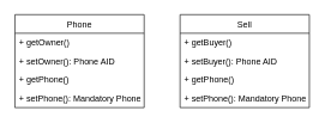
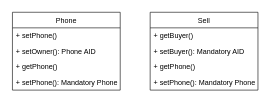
  <mxCell id="0" />
  <mxCell id="1" parent="0" />
  <mxCell id="2" value="Phone" style="swimlane;fontStyle=0;childLayout=stackLayout;horizontal=1;startSize=26;fillColor=none;horizontalStack=0;resizeParent=1;resizeParentMax=0;resizeLast=0;collapsible=1;marginBottom=0;" vertex="1" parent="1"><mxGeometry x="20" y="20" width="180" height="130" as="geometry" /></mxCell>
- <mxCell id="3" value="+ getOwner()" style="text;strokeColor=none;fillColor=none;align=left;verticalAlign=top;spacingLeft=4;spacingRight=4;overflow=hidden;rotatable=0;points=[[0,0.5],[1,0.5]];portConstraint=eastwest;" vertex="1" parent="2"><mxGeometry y="26" width="180" height="26" as="geometry" /></mxCell>
+ <mxCell id="3" value="+ setPhone()" style="text;strokeColor=none;fillColor=none;align=left;verticalAlign=top;spacingLeft=4;spacingRight=4;overflow=hidden;rotatable=0;points=[[0,0.5],[1,0.5]];portConstraint=eastwest;" vertex="1" parent="2"><mxGeometry y="26" width="180" height="26" as="geometry" /></mxCell>
  <mxCell id="4" value="+ setOwner(): Phone AID" style="text;strokeColor=none;fillColor=none;align=left;verticalAlign=top;spacingLeft=4;spacingRight=4;overflow=hidden;rotatable=0;points=[[0,0.5],[1,0.5]];portConstraint=eastwest;" vertex="1" parent="2"><mxGeometry y="52" width="180" height="26" as="geometry" /></mxCell>
  <mxCell id="5" value="+ getPhone()" style="text;strokeColor=none;fillColor=none;align=left;verticalAlign=top;spacingLeft=4;spacingRight=4;overflow=hidden;rotatable=0;points=[[0,0.5],[1,0.5]];portConstraint=eastwest;" vertex="1" parent="2"><mxGeometry y="78" width="180" height="26" as="geometry" /></mxCell>
  <mxCell id="6" value="+ setPhone(): Mandatory Phone" style="text;strokeColor=none;fillColor=none;align=left;verticalAlign=top;spacingLeft=4;spacingRight=4;overflow=hidden;rotatable=0;points=[[0,0.5],[1,0.5]];portConstraint=eastwest;" vertex="1" parent="2"><mxGeometry y="104" width="180" height="26" as="geometry" /></mxCell>
  <mxCell id="7" value="Sell" style="swimlane;fontStyle=0;childLayout=stackLayout;horizontal=1;startSize=26;fillColor=none;horizontalStack=0;resizeParent=1;resizeParentMax=0;resizeLast=0;collapsible=1;marginBottom=0;" vertex="1" parent="1"><mxGeometry x="250" y="20" width="180" height="130" as="geometry" /></mxCell>
  <mxCell id="8" value="+ getBuyer()" style="text;strokeColor=none;fillColor=none;align=left;verticalAlign=top;spacingLeft=4;spacingRight=4;overflow=hidden;rotatable=0;points=[[0,0.5],[1,0.5]];portConstraint=eastwest;" vertex="1" parent="7"><mxGeometry y="26" width="180" height="26" as="geometry" /></mxCell>
- <mxCell id="9" value="+ setBuyer(): Phone AID" style="text;strokeColor=none;fillColor=none;align=left;verticalAlign=top;spacingLeft=4;spacingRight=4;overflow=hidden;rotatable=0;points=[[0,0.5],[1,0.5]];portConstraint=eastwest;" vertex="1" parent="7"><mxGeometry y="52" width="180" height="26" as="geometry" /></mxCell>
+ <mxCell id="9" value="+ setBuyer(): Mandatory AID" style="text;strokeColor=none;fillColor=none;align=left;verticalAlign=top;spacingLeft=4;spacingRight=4;overflow=hidden;rotatable=0;points=[[0,0.5],[1,0.5]];portConstraint=eastwest;" vertex="1" parent="7"><mxGeometry y="52" width="180" height="26" as="geometry" /></mxCell>
  <mxCell id="10" value="+ getPhone()" style="text;strokeColor=none;fillColor=none;align=left;verticalAlign=top;spacingLeft=4;spacingRight=4;overflow=hidden;rotatable=0;points=[[0,0.5],[1,0.5]];portConstraint=eastwest;" vertex="1" parent="7"><mxGeometry y="78" width="180" height="26" as="geometry" /></mxCell>
  <mxCell id="11" value="+ setPhone(): Mandatory Phone" style="text;strokeColor=none;fillColor=none;align=left;verticalAlign=top;spacingLeft=4;spacingRight=4;overflow=hidden;rotatable=0;points=[[0,0.5],[1,0.5]];portConstraint=eastwest;" vertex="1" parent="7"><mxGeometry y="104" width="180" height="26" as="geometry" /></mxCell>
